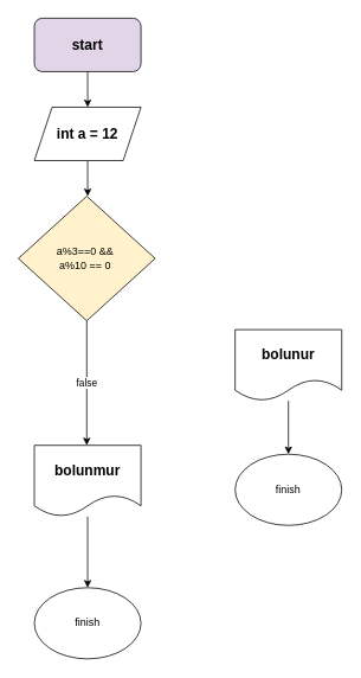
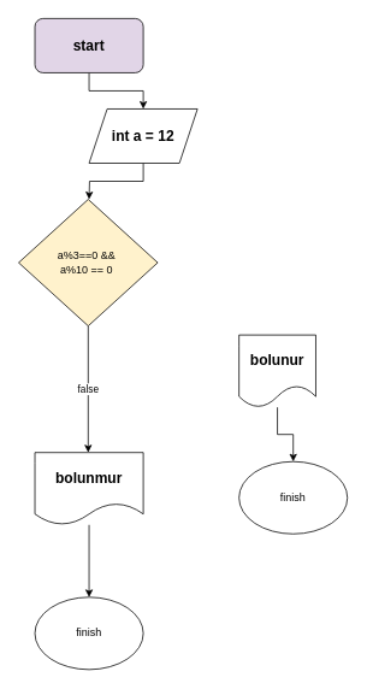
  <mxCell id="0" />
  <mxCell id="1" parent="0" />
  <mxCell id="2" style="edgeStyle=orthogonalEdgeStyle;rounded=0;orthogonalLoop=1;jettySize=auto;html=1;fontStyle=1;fontSize=16;" edge="1" parent="1" source="3" target="5"><mxGeometry relative="1" as="geometry" /></mxCell>
  <mxCell id="3" value="start" style="rounded=1;whiteSpace=wrap;html=1;fontStyle=1;fontSize=16;fillColor=#e1d5e7;" vertex="1" parent="1"><mxGeometry x="38" y="20" width="120" height="60" as="geometry" /></mxCell>
  <mxCell id="4" style="edgeStyle=orthogonalEdgeStyle;rounded=0;orthogonalLoop=1;jettySize=auto;html=1;fontStyle=1;fontSize=16;" edge="1" parent="1" source="5"><mxGeometry relative="1" as="geometry"><mxPoint x="98" y="220" as="targetPoint" /></mxGeometry></mxCell>
- <mxCell id="5" value="int a = 12" style="shape=parallelogram;perimeter=parallelogramPerimeter;whiteSpace=wrap;html=1;fixedSize=1;fontStyle=1;fontSize=16;" vertex="1" parent="1"><mxGeometry x="38" y="120" width="120" height="60" as="geometry" /></mxCell>
+ <mxCell id="5" value="int a = 12" style="shape=parallelogram;perimeter=parallelogramPerimeter;whiteSpace=wrap;html=1;fixedSize=1;fontStyle=1;fontSize=16;" vertex="1" parent="1"><mxGeometry x="98" y="120" width="120" height="60" as="geometry" /></mxCell>
  <mxCell id="6" style="edgeStyle=orthogonalEdgeStyle;rounded=0;orthogonalLoop=1;jettySize=auto;html=1;" edge="1" parent="1" source="7" target="13"><mxGeometry relative="1" as="geometry" /></mxCell>
- <mxCell id="7" value="bolunur" style="shape=document;whiteSpace=wrap;html=1;boundedLbl=1;fontStyle=1;fontSize=16;" vertex="1" parent="1"><mxGeometry x="264" y="370" width="120" height="80" as="geometry" /></mxCell>
+ <mxCell id="7" value="bolunur" style="shape=document;whiteSpace=wrap;html=1;boundedLbl=1;fontStyle=1;fontSize=16;" vertex="1" parent="1"><mxGeometry x="264" y="370" width="85" height="80" as="geometry" /></mxCell>
  <mxCell id="8" value="false" style="edgeStyle=orthogonalEdgeStyle;rounded=0;orthogonalLoop=1;jettySize=auto;html=1;" edge="1" parent="1" source="9"><mxGeometry relative="1" as="geometry"><mxPoint x="97" y="500" as="targetPoint" /></mxGeometry></mxCell>
  <mxCell id="9" value="a%3==0 &amp;amp;&amp;amp;&amp;nbsp;&lt;br&gt;a%10 == 0&amp;nbsp;" style="rhombus;whiteSpace=wrap;html=1;fillColor=#fff2cc;" vertex="1" parent="1"><mxGeometry x="20" y="220" width="154" height="140" as="geometry" /></mxCell>
  <mxCell id="10" style="edgeStyle=orthogonalEdgeStyle;rounded=0;orthogonalLoop=1;jettySize=auto;html=1;" edge="1" parent="1" source="11" target="12"><mxGeometry relative="1" as="geometry" /></mxCell>
  <mxCell id="11" value="bolunmur" style="shape=document;whiteSpace=wrap;html=1;boundedLbl=1;fontStyle=1;fontSize=16;" vertex="1" parent="1"><mxGeometry x="38" y="500" width="120" height="80" as="geometry" /></mxCell>
  <mxCell id="12" value="fin&lt;span style=&quot;color: rgba(0, 0, 0, 0); font-family: monospace; font-size: 0px; text-align: start; text-wrap: nowrap;&quot;&gt;%3CmxGraphModel%3E%3Croot%3E%3CmxCell%20id%3D%220%22%2F%3E%3CmxCell%20id%3D%221%22%20parent%3D%220%22%2F%3E%3CmxCell%20id%3D%222%22%20value%3D%22eded%20cuttur%22%20style%3D%22shape%3Ddocument%3BwhiteSpace%3Dwrap%3Bhtml%3D1%3BboundedLbl%3D1%3BfontStyle%3D1%3BfontSize%3D16%3B%22%20vertex%3D%221%22%20parent%3D%221%22%3E%3CmxGeometry%20x%3D%22580%22%20y%3D%22480%22%20width%3D%22120%22%20height%3D%2280%22%20as%3D%22geometry%22%2F%3E%3C%2FmxCell%3E%3C%2Froot%3E%3C%2FmxGraphModel%3E&lt;/span&gt;ish" style="ellipse;whiteSpace=wrap;html=1;" vertex="1" parent="1"><mxGeometry x="38" y="660" width="120" height="80" as="geometry" /></mxCell>
  <mxCell id="13" value="fin&lt;span style=&quot;color: rgba(0, 0, 0, 0); font-family: monospace; font-size: 0px; text-align: start; text-wrap: nowrap;&quot;&gt;%3CmxGraphModel%3E%3Croot%3E%3CmxCell%20id%3D%220%22%2F%3E%3CmxCell%20id%3D%221%22%20parent%3D%220%22%2F%3E%3CmxCell%20id%3D%222%22%20value%3D%22eded%20cuttur%22%20style%3D%22shape%3Ddocument%3BwhiteSpace%3Dwrap%3Bhtml%3D1%3BboundedLbl%3D1%3BfontStyle%3D1%3BfontSize%3D16%3B%22%20vertex%3D%221%22%20parent%3D%221%22%3E%3CmxGeometry%20x%3D%22580%22%20y%3D%22480%22%20width%3D%22120%22%20height%3D%2280%22%20as%3D%22geometry%22%2F%3E%3C%2FmxCell%3E%3C%2Froot%3E%3C%2FmxGraphModel%3E&lt;/span&gt;ish" style="ellipse;whiteSpace=wrap;html=1;" vertex="1" parent="1"><mxGeometry x="264" y="510" width="120" height="80" as="geometry" /></mxCell>
